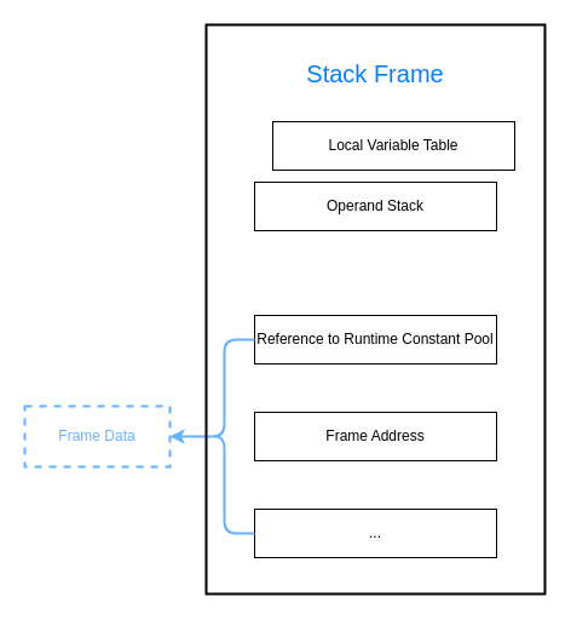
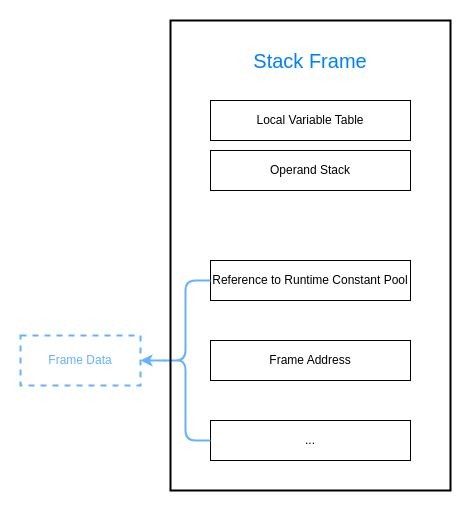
  <mxCell id="0" />
  <mxCell id="1" parent="0" />
- <mxCell id="2" value="Local Variable Table" style="rounded=0;whiteSpace=wrap;html=1;" vertex="1" parent="1"><mxGeometry x="225" y="100" width="200" height="40" as="geometry" /></mxCell>
+ <mxCell id="2" value="Local Variable Table" style="rounded=0;whiteSpace=wrap;html=1;" vertex="1" parent="1"><mxGeometry x="210" y="100" width="200" height="40" as="geometry" /></mxCell>
  <mxCell id="3" value="Operand Stack" style="rounded=0;whiteSpace=wrap;html=1;" vertex="1" parent="1"><mxGeometry x="210" y="150" width="200" height="40" as="geometry" /></mxCell>
  <mxCell id="4" value="Reference to Runtime Constant Pool" style="rounded=0;whiteSpace=wrap;html=1;" vertex="1" parent="1"><mxGeometry x="210" y="260" width="200" height="40" as="geometry" /></mxCell>
  <mxCell id="5" value="Frame Address" style="rounded=0;whiteSpace=wrap;html=1;" vertex="1" parent="1"><mxGeometry x="210" y="340" width="200" height="40" as="geometry" /></mxCell>
  <mxCell id="6" value="..." style="rounded=0;whiteSpace=wrap;html=1;" vertex="1" parent="1"><mxGeometry x="210" y="420" width="200" height="40" as="geometry" /></mxCell>
  <mxCell id="7" style="edgeStyle=orthogonalEdgeStyle;rounded=0;orthogonalLoop=1;jettySize=auto;html=1;exitX=0.1;exitY=0.5;exitDx=0;exitDy=0;exitPerimeter=0;entryX=1;entryY=0.5;entryDx=0;entryDy=0;strokeWidth=2;strokeColor=#66B2FF;" edge="1" parent="1" source="8" target="9"><mxGeometry relative="1" as="geometry" /></mxCell>
  <mxCell id="8" value="" style="shape=curlyBracket;whiteSpace=wrap;html=1;rounded=1;size=0.5;strokeColor=#66B2FF;strokeWidth=2;" vertex="1" parent="1"><mxGeometry x="160" y="280" width="50" height="160" as="geometry" /></mxCell>
  <mxCell id="9" value="&lt;font color=&quot;#66b2ff&quot;&gt;Frame Data&lt;/font&gt;" style="text;html=1;fillColor=none;align=center;verticalAlign=middle;whiteSpace=wrap;rounded=0;dashed=1;strokeColor=#66B2FF;strokeWidth=2;" vertex="1" parent="1"><mxGeometry x="20" y="335" width="120" height="50" as="geometry" /></mxCell>
  <mxCell id="10" value="" style="rounded=0;whiteSpace=wrap;html=1;strokeWidth=2;fillColor=none;" vertex="1" parent="1"><mxGeometry x="170" y="20" width="280" height="470" as="geometry" /></mxCell>
  <mxCell id="11" value="&lt;font style=&quot;font-size: 20px&quot; color=&quot;#007fff&quot;&gt;Stack Frame&lt;/font&gt;" style="text;html=1;strokeColor=none;fillColor=none;align=center;verticalAlign=middle;whiteSpace=wrap;rounded=0;dashed=1;" vertex="1" parent="1"><mxGeometry x="210" y="40" width="200" height="40" as="geometry" /></mxCell>
